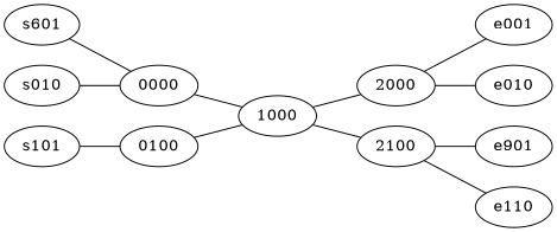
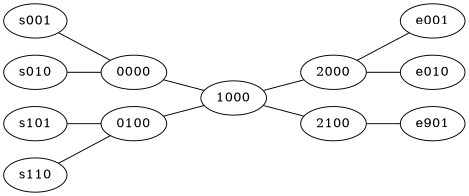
  strict graph {
    rankdir=LR
-   s001 [label=s601]
+   s001
    0000
    1000
    s010
    2000
    2100
    e001
    e010
    s101
    0100
+   s110
    n12 [label=e901]
-   e110
    s001 -- 0000
    0000 -- 1000
    1000 -- 2000
    1000 -- 2100
    s010 -- 0000
    2000 -- e001
    2000 -- e010
    2100 -- n12
-   2100 -- e110
    s101 -- 0100
    0100 -- 1000
+   s110 -- 0100
  }
